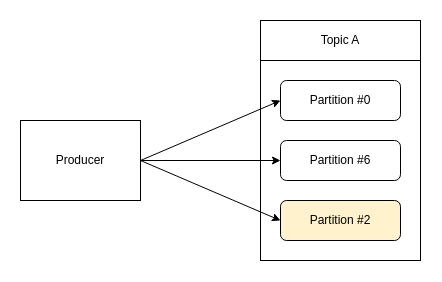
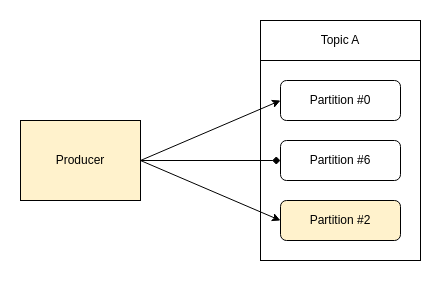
  <mxCell id="0" />
  <mxCell id="1" parent="0" />
- <mxCell id="2" value="Producer" style="rounded=0;whiteSpace=wrap;html=1;" vertex="1" parent="1"><mxGeometry x="20" y="120" width="120" height="80" as="geometry" /></mxCell>
+ <mxCell id="2" value="Producer" style="rounded=0;whiteSpace=wrap;html=1;fillColor=#fff2cc;" vertex="1" parent="1"><mxGeometry x="20" y="120" width="120" height="80" as="geometry" /></mxCell>
  <mxCell id="3" value="" style="rounded=0;whiteSpace=wrap;html=1;" vertex="1" parent="1"><mxGeometry x="260" y="60" width="160" height="200" as="geometry" /></mxCell>
  <mxCell id="4" value="Partition #0" style="rounded=1;whiteSpace=wrap;html=1;" vertex="1" parent="1"><mxGeometry x="280" y="80" width="120" height="40" as="geometry" /></mxCell>
  <mxCell id="5" value="Partition #6" style="rounded=1;whiteSpace=wrap;html=1;" vertex="1" parent="1"><mxGeometry x="280" y="140" width="120" height="40" as="geometry" /></mxCell>
  <mxCell id="6" value="Partition #2" style="rounded=1;whiteSpace=wrap;html=1;fillColor=#fff2cc;" vertex="1" parent="1"><mxGeometry x="280" y="200" width="120" height="40" as="geometry" /></mxCell>
  <mxCell id="7" value="Topic A" style="rounded=0;whiteSpace=wrap;html=1;" vertex="1" parent="1"><mxGeometry x="260" y="20" width="160" height="40" as="geometry" /></mxCell>
  <mxCell id="8" value="" style="endArrow=classic;html=1;exitX=1;exitY=0.5;exitDx=0;exitDy=0;entryX=0;entryY=0.5;entryDx=0;entryDy=0;" edge="1" parent="1" source="2" target="4"><mxGeometry width="50" height="50" relative="1" as="geometry"><mxPoint x="290" y="190" as="sourcePoint" /><mxPoint x="340" y="140" as="targetPoint" /></mxGeometry></mxCell>
- <mxCell id="9" value="" style="endArrow=classic;html=1;exitX=1;exitY=0.5;exitDx=0;exitDy=0;entryX=0;entryY=0.5;entryDx=0;entryDy=0;" edge="1" parent="1" source="2" target="5"><mxGeometry width="50" height="50" relative="1" as="geometry"><mxPoint x="150" y="170" as="sourcePoint" /><mxPoint x="290" y="110" as="targetPoint" /></mxGeometry></mxCell>
+ <mxCell id="9" value="" style="endArrow=diamond;html=1;exitX=1;exitY=0.5;exitDx=0;exitDy=0;entryX=0;entryY=0.5;entryDx=0;entryDy=0;" edge="1" parent="1" source="2" target="5"><mxGeometry width="50" height="50" relative="1" as="geometry"><mxPoint x="150" y="170" as="sourcePoint" /><mxPoint x="290" y="110" as="targetPoint" /></mxGeometry></mxCell>
  <mxCell id="10" value="" style="endArrow=classic;html=1;exitX=1;exitY=0.5;exitDx=0;exitDy=0;entryX=0;entryY=0.5;entryDx=0;entryDy=0;" edge="1" parent="1" source="2" target="6"><mxGeometry width="50" height="50" relative="1" as="geometry"><mxPoint x="100" y="390" as="sourcePoint" /><mxPoint x="240" y="330" as="targetPoint" /></mxGeometry></mxCell>
